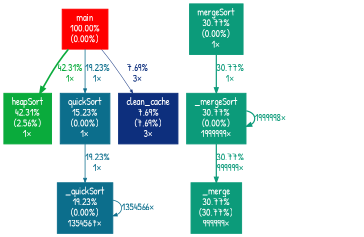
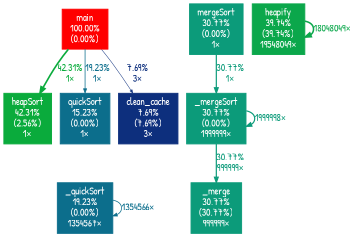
  digraph {
    fontname="Patrick Hand"
    nodesep=0.125
    ranksep=0.25
    node [color="#0c9b7a" fontcolor="#ffffff" fontname="Patrick Hand" fontsize=10.00 shape=box style=filled]
    edge [arrowsize=0.44 color="#0c6e8c" fontcolor="#0c6e8c" fontname="Patrick Hand" fontsize=10.00 labeldistance=0.77 penwidth=0.77]
    n1 [color="#ff0000" height=0 label="main\n100.00%\n(0.00%)" width=0]
    n2 [color="#0aab3c" height=0 label="heapSort\n42.31%\n(2.56%)\n1×" width=0]
    n3 [color="#0c6e8c" height=0 label="quickSort\n15.23%\n(0.00%)\n1×" width=0]
    n4 [color="#0d2f7d" height=0 label="clean_cache\n7.69%\n(7.69%)\n3×" width=0]
    n5 [height=0 label="mergeSort\n30.77%\n(0.00%)\n1×" width=0]
    n6 [height=0 label="_mergeSort\n30.77%\n(0.00%)\n1999999×" width=0]
    n7 [color="#0c6e8c" height=0 label="_quickSort\n19.23%\n(0.00%)\n1354567×" width=0]
+   n8 [color="#0ba74b" height=0 label="heapify\n39.74%\n(39.74%)\n19548049×" width=0]
    n9 [height=0 label="_merge\n30.77%\n(30.77%)\n999999×" width=0]
    n1 -> n2 [arrowsize=0.65 color="#0aab3c" fontcolor="#0aab3c" label="42.31%\n1×" labeldistance=1.69 penwidth=1.69]
    n1 -> n3 [label="19.23%\n1×"]
    n1 -> n4 [arrowsize=0.35 color="#0d2f7d" fontcolor="#0d2f7d" label="7.69%\n3×" labeldistance=0.50 penwidth=0.50]
-   n3 -> n7 [label="19.23%\n1×"]
    n5 -> n6 [arrowsize=0.55 color="#0c9b7a" fontcolor="#0c9b7a" label="30.77%\n1×" labeldistance=1.23 penwidth=1.23]
    n6 -> n6 [arrowsize=0.55 color="#0c9b7a" fontcolor="#0c9b7a" label="1999998×" labeldistance=1.23 penwidth=1.23]
    n6 -> n9 [arrowsize=0.55 color="#0c9b7a" fontcolor="#0c9b7a" label="30.77%\n999999×" labeldistance=1.23 penwidth=1.23]
    n7 -> n7 [label="1354566×"]
+   n8 -> n8 [arrowsize=0.63 color="#0ba74b" fontcolor="#0ba74b" label="18048049×" labeldistance=1.59 penwidth=1.59]
  }
